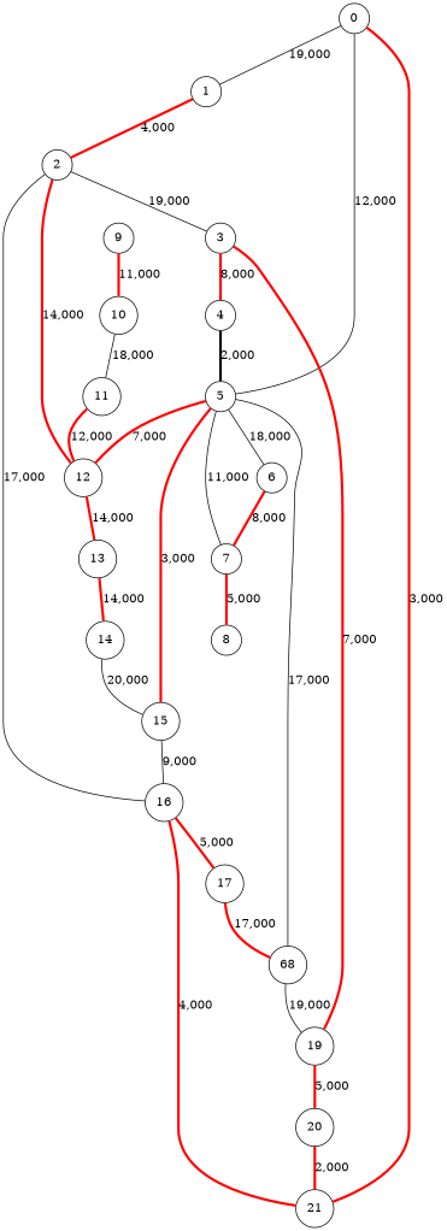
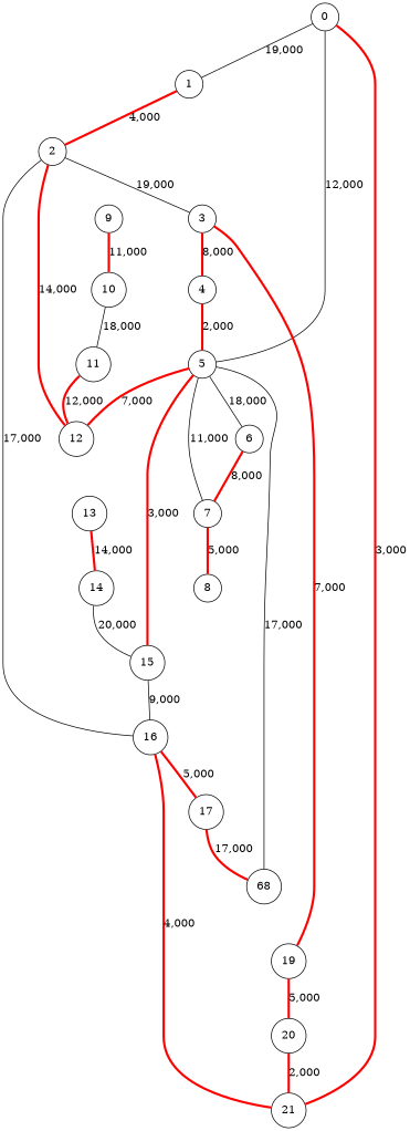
  graph {
    fontsize=10
    splines=true
    node [shape=circle]
    edge [color=red penwidth=3]
    0
    1
    5
    21
    2
    4
    12
    6
    7
    15
    n11 [label=68]
    3
    16
    19
    13
    17
    20
    8
    9
    10
    11
    14
    0 -- 1 [label="19,000" color="" penwidth=""]
    0 -- 5 [label="12,000" color="" penwidth=""]
    0 -- 21 [label="3,000"]
    1 -- 2 [label="4,000"]
    5 -- 12 [label="7,000"]
    5 -- 6 [label="18,000" color="" penwidth=""]
    5 -- 7 [label="11,000" color="" penwidth=""]
    5 -- 15 [label="3,000"]
    5 -- n11 [label="17,000" color="" penwidth=""]
    2 -- 12 [label="14,000"]
    2 -- 3 [label="19,000" color="" penwidth=""]
    2 -- 16 [label="17,000" color="" penwidth=""]
-   4 -- 5 [color=black label="2,000"]
-   12 -- 13 [label="14,000"]
+   4 -- 5 [label="2,000"]
    6 -- 7 [label="8,000"]
    7 -- 8 [label="5,000"]
    15 -- 16 [label="9,000" color="" penwidth=""]
-   n11 -- 19 [label="19,000" color="" penwidth=""]
    3 -- 4 [label="8,000"]
    3 -- 19 [label="7,000"]
    16 -- 21 [label="4,000"]
    16 -- 17 [label="5,000"]
    19 -- 20 [label="5,000"]
    13 -- 14 [label="14,000"]
    17 -- n11 [label="17,000"]
    20 -- 21 [label="2,000"]
    9 -- 10 [label="11,000"]
    10 -- 11 [label="18,000" color="" penwidth=""]
    11 -- 12 [label="12,000"]
    14 -- 15 [label="20,000" color="" penwidth=""]
  }
